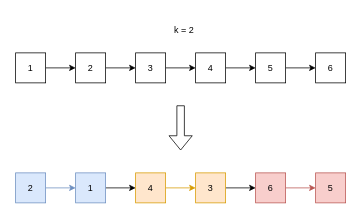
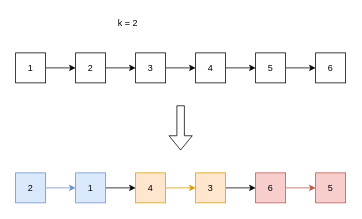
  <mxCell id="0" />
  <mxCell id="1" parent="0" />
  <mxCell id="2" style="edgeStyle=orthogonalEdgeStyle;rounded=0;orthogonalLoop=1;jettySize=auto;html=1;exitX=1;exitY=0.5;exitDx=0;exitDy=0;entryX=0;entryY=0.5;entryDx=0;entryDy=0;" edge="1" parent="1" source="3" target="5"><mxGeometry relative="1" as="geometry" /></mxCell>
  <mxCell id="3" value="1" style="rounded=0;whiteSpace=wrap;html=1;" vertex="1" parent="1"><mxGeometry x="20" y="70" width="40" height="40" as="geometry" /></mxCell>
  <mxCell id="4" style="edgeStyle=orthogonalEdgeStyle;rounded=0;orthogonalLoop=1;jettySize=auto;html=1;exitX=1;exitY=0.5;exitDx=0;exitDy=0;entryX=0;entryY=0.5;entryDx=0;entryDy=0;" edge="1" parent="1" source="5" target="7"><mxGeometry relative="1" as="geometry" /></mxCell>
  <mxCell id="5" value="2" style="rounded=0;whiteSpace=wrap;html=1;" vertex="1" parent="1"><mxGeometry x="100" y="70" width="40" height="40" as="geometry" /></mxCell>
  <mxCell id="6" style="edgeStyle=orthogonalEdgeStyle;rounded=0;orthogonalLoop=1;jettySize=auto;html=1;exitX=1;exitY=0.5;exitDx=0;exitDy=0;entryX=0;entryY=0.5;entryDx=0;entryDy=0;" edge="1" parent="1" source="7" target="9"><mxGeometry relative="1" as="geometry" /></mxCell>
  <mxCell id="7" value="3" style="rounded=0;whiteSpace=wrap;html=1;" vertex="1" parent="1"><mxGeometry x="180" y="70" width="40" height="40" as="geometry" /></mxCell>
  <mxCell id="8" style="edgeStyle=orthogonalEdgeStyle;rounded=0;orthogonalLoop=1;jettySize=auto;html=1;exitX=1;exitY=0.5;exitDx=0;exitDy=0;entryX=0;entryY=0.5;entryDx=0;entryDy=0;" edge="1" parent="1" source="9" target="11"><mxGeometry relative="1" as="geometry" /></mxCell>
  <mxCell id="9" value="4" style="rounded=0;whiteSpace=wrap;html=1;" vertex="1" parent="1"><mxGeometry x="260" y="70" width="40" height="40" as="geometry" /></mxCell>
  <mxCell id="10" style="edgeStyle=orthogonalEdgeStyle;rounded=0;orthogonalLoop=1;jettySize=auto;html=1;exitX=1;exitY=0.5;exitDx=0;exitDy=0;entryX=0;entryY=0.5;entryDx=0;entryDy=0;" edge="1" parent="1" source="11" target="12"><mxGeometry relative="1" as="geometry" /></mxCell>
  <mxCell id="11" value="5" style="rounded=0;whiteSpace=wrap;html=1;" vertex="1" parent="1"><mxGeometry x="340" y="70" width="40" height="40" as="geometry" /></mxCell>
  <mxCell id="12" value="6" style="rounded=0;whiteSpace=wrap;html=1;" vertex="1" parent="1"><mxGeometry x="420" y="70" width="40" height="40" as="geometry" /></mxCell>
- <mxCell id="13" value="k = 2" style="text;html=1;strokeColor=none;fillColor=none;align=center;verticalAlign=middle;whiteSpace=wrap;rounded=0;" vertex="1" parent="1"><mxGeometry x="225" y="30" width="40" height="20" as="geometry" /></mxCell>
+ <mxCell id="13" value="k = 2" style="text;html=1;strokeColor=none;fillColor=none;align=center;verticalAlign=middle;whiteSpace=wrap;rounded=0;" vertex="1" parent="1"><mxGeometry x="150" y="20" width="40" height="20" as="geometry" /></mxCell>
  <mxCell id="14" style="edgeStyle=orthogonalEdgeStyle;rounded=0;orthogonalLoop=1;jettySize=auto;html=1;exitX=1;exitY=0.5;exitDx=0;exitDy=0;entryX=0;entryY=0.5;entryDx=0;entryDy=0;fillColor=#dae8fc;strokeColor=#6c8ebf;" edge="1" parent="1" source="15" target="17"><mxGeometry relative="1" as="geometry" /></mxCell>
  <mxCell id="15" value="2" style="rounded=0;whiteSpace=wrap;html=1;fillColor=#dae8fc;strokeColor=#6c8ebf;" vertex="1" parent="1"><mxGeometry x="20" y="230" width="40" height="40" as="geometry" /></mxCell>
  <mxCell id="16" style="edgeStyle=orthogonalEdgeStyle;rounded=0;orthogonalLoop=1;jettySize=auto;html=1;exitX=1;exitY=0.5;exitDx=0;exitDy=0;entryX=0;entryY=0.5;entryDx=0;entryDy=0;" edge="1" parent="1" source="17" target="19"><mxGeometry relative="1" as="geometry" /></mxCell>
  <mxCell id="17" value="1" style="rounded=0;whiteSpace=wrap;html=1;fillColor=#dae8fc;strokeColor=#6c8ebf;" vertex="1" parent="1"><mxGeometry x="100" y="230" width="40" height="40" as="geometry" /></mxCell>
  <mxCell id="18" style="edgeStyle=orthogonalEdgeStyle;rounded=0;orthogonalLoop=1;jettySize=auto;html=1;exitX=1;exitY=0.5;exitDx=0;exitDy=0;entryX=0;entryY=0.5;entryDx=0;entryDy=0;fillColor=#ffe6cc;strokeColor=#d79b00;" edge="1" parent="1" source="19" target="21"><mxGeometry relative="1" as="geometry" /></mxCell>
  <mxCell id="19" value="4" style="rounded=0;whiteSpace=wrap;html=1;fillColor=#ffe6cc;strokeColor=#d79b00;" vertex="1" parent="1"><mxGeometry x="180" y="230" width="40" height="40" as="geometry" /></mxCell>
  <mxCell id="20" style="edgeStyle=orthogonalEdgeStyle;rounded=0;orthogonalLoop=1;jettySize=auto;html=1;exitX=1;exitY=0.5;exitDx=0;exitDy=0;entryX=0;entryY=0.5;entryDx=0;entryDy=0;" edge="1" parent="1" source="21" target="23"><mxGeometry relative="1" as="geometry" /></mxCell>
  <mxCell id="21" value="3" style="rounded=0;whiteSpace=wrap;html=1;fillColor=#ffe6cc;strokeColor=#d79b00;" vertex="1" parent="1"><mxGeometry x="260" y="230" width="40" height="40" as="geometry" /></mxCell>
  <mxCell id="22" style="edgeStyle=orthogonalEdgeStyle;rounded=0;orthogonalLoop=1;jettySize=auto;html=1;exitX=1;exitY=0.5;exitDx=0;exitDy=0;entryX=0;entryY=0.5;entryDx=0;entryDy=0;fillColor=#f8cecc;strokeColor=#b85450;" edge="1" parent="1" source="23" target="24"><mxGeometry relative="1" as="geometry" /></mxCell>
  <mxCell id="23" value="6" style="rounded=0;whiteSpace=wrap;html=1;fillColor=#f8cecc;strokeColor=#b85450;" vertex="1" parent="1"><mxGeometry x="340" y="230" width="40" height="40" as="geometry" /></mxCell>
  <mxCell id="24" value="5" style="rounded=0;whiteSpace=wrap;html=1;fillColor=#f8cecc;strokeColor=#b85450;" vertex="1" parent="1"><mxGeometry x="420" y="230" width="40" height="40" as="geometry" /></mxCell>
  <mxCell id="25" value="" style="shape=flexArrow;endArrow=classic;html=1;" edge="1" parent="1"><mxGeometry width="50" height="50" relative="1" as="geometry"><mxPoint x="240" y="140" as="sourcePoint" /><mxPoint x="240" y="200" as="targetPoint" /></mxGeometry></mxCell>
